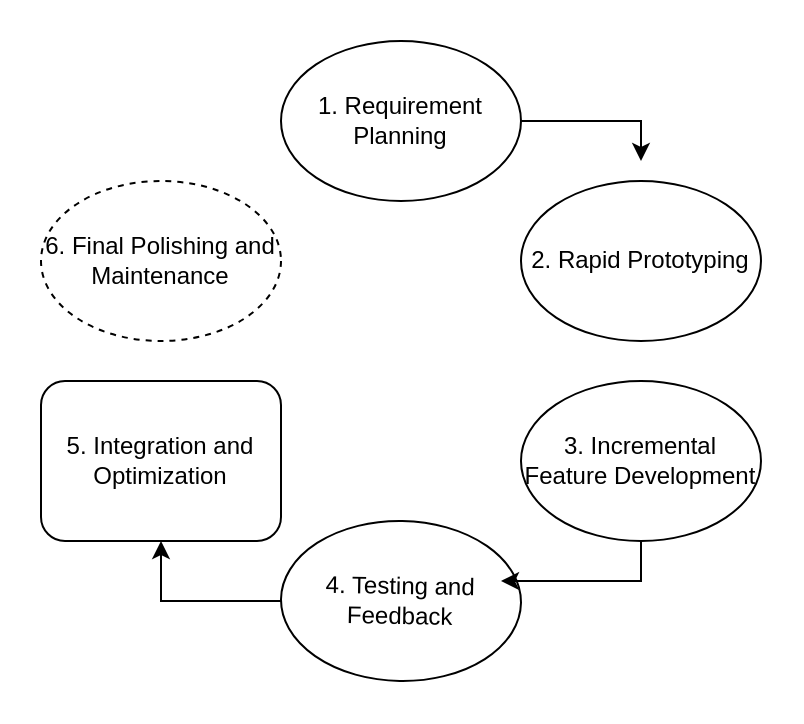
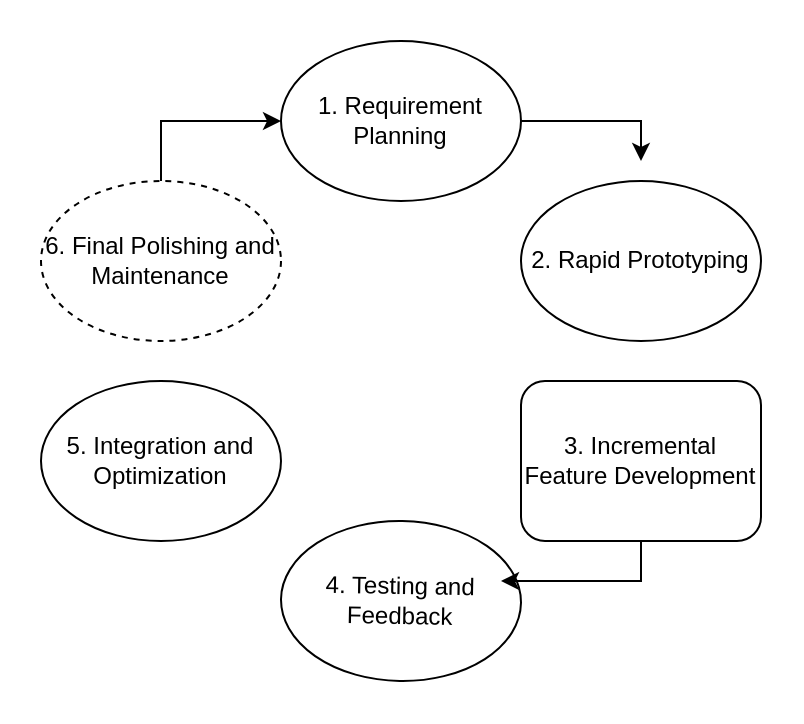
  <mxCell id="0" />
  <mxCell id="1" parent="0" />
  <mxCell id="2" style="edgeStyle=orthogonalEdgeStyle;rounded=0;orthogonalLoop=1;jettySize=auto;html=1;" edge="1" parent="1" source="3"><mxGeometry relative="1" as="geometry"><mxPoint x="320" y="80" as="targetPoint" /><Array as="points"><mxPoint x="320" y="60" /></Array></mxGeometry></mxCell>
  <mxCell id="3" value="1. Requirement Planning" style="ellipse;whiteSpace=wrap;html=1;" vertex="1" parent="1"><mxGeometry x="140" y="20" width="120" height="80" as="geometry" /></mxCell>
  <mxCell id="4" value="2. Rapid Prototyping" style="ellipse;whiteSpace=wrap;html=1;" vertex="1" parent="1"><mxGeometry x="260" y="90" width="120" height="80" as="geometry" /></mxCell>
- <mxCell id="5" value="3. Incremental Feature Development" style="ellipse;whiteSpace=wrap;html=1;" vertex="1" parent="1"><mxGeometry x="260" y="190" width="120" height="80" as="geometry" /></mxCell>
- <mxCell id="6" style="edgeStyle=orthogonalEdgeStyle;rounded=0;orthogonalLoop=1;jettySize=auto;html=1;entryX=0.5;entryY=1;entryDx=0;entryDy=0;" edge="1" parent="1" source="7" target="8"><mxGeometry relative="1" as="geometry"><Array as="points"><mxPoint x="80" y="300" /></Array></mxGeometry></mxCell>
+ <mxCell id="5" value="3. Incremental Feature Development" style="whiteSpace=wrap;html=1;rounded=1;" vertex="1" parent="1"><mxGeometry x="260" y="190" width="120" height="80" as="geometry" /></mxCell>
  <mxCell id="7" value="4. Testing and Feedback" style="ellipse;whiteSpace=wrap;html=1;rotation=1;" vertex="1" parent="1"><mxGeometry x="140" y="260" width="120" height="80" as="geometry" /></mxCell>
- <mxCell id="8" value="5. Integration and Optimization" style="whiteSpace=wrap;html=1;rounded=1;" vertex="1" parent="1"><mxGeometry x="20" y="190" width="120" height="80" as="geometry" /></mxCell>
+ <mxCell id="8" value="5. Integration and Optimization" style="ellipse;whiteSpace=wrap;html=1;" vertex="1" parent="1"><mxGeometry x="20" y="190" width="120" height="80" as="geometry" /></mxCell>
+ <mxCell id="9" style="edgeStyle=orthogonalEdgeStyle;rounded=0;orthogonalLoop=1;jettySize=auto;html=1;entryX=0;entryY=0.5;entryDx=0;entryDy=0;" edge="1" parent="1" source="10" target="3"><mxGeometry relative="1" as="geometry" /></mxCell>
  <mxCell id="10" value="6. Final Polishing and Maintenance" style="ellipse;whiteSpace=wrap;html=1;dashed=1;" vertex="1" parent="1"><mxGeometry x="20" y="90" width="120" height="80" as="geometry" /></mxCell>
  <mxCell id="11" style="edgeStyle=orthogonalEdgeStyle;rounded=0;orthogonalLoop=1;jettySize=auto;html=1;" edge="1" parent="1" source="5"><mxGeometry relative="1" as="geometry"><mxPoint x="250" y="290" as="targetPoint" /><Array as="points"><mxPoint x="320" y="290" /><mxPoint x="258" y="290" /></Array></mxGeometry></mxCell>
